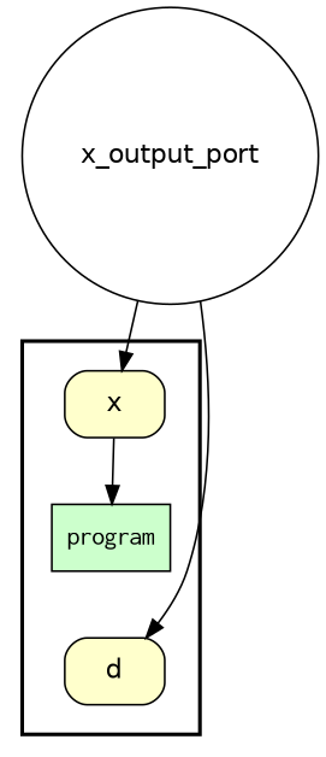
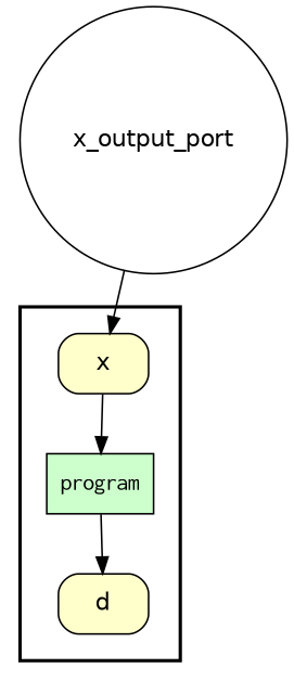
  digraph {
    rankdir=TB
    node [fillcolor="#FFFFCC" fontname=Helvetica peripheries=1 shape=box style="rounded,filled"]
    program [fillcolor="#CCFFCC" fontname=Courier style=filled]
    d
    x
    n4 [fillcolor="#FFFFFF" label=x_output_port shape=circle width=0.2]
    subgraph cluster_1 {
      color=black
      penwidth=2
      subgraph cluster_2 {
        color=black
        penwidth=0
        program
        d
        x
      }
    }
-   n4 -> d
+   program -> d
    x -> program
    n4 -> x
  }
